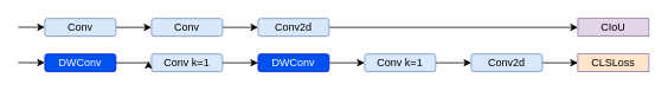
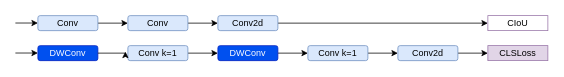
  <mxCell id="0" />
  <mxCell id="1" parent="0" />
  <mxCell id="2" style="edgeStyle=orthogonalEdgeStyle;rounded=0;orthogonalLoop=1;jettySize=auto;html=1;exitX=1;exitY=0.5;exitDx=0;exitDy=0;entryX=0;entryY=0.5;entryDx=0;entryDy=0;" edge="1" parent="1" source="3" target="5"><mxGeometry relative="1" as="geometry" /></mxCell>
  <mxCell id="3" value="Conv" style="rounded=1;whiteSpace=wrap;html=1;fillColor=#dae8fc;strokeColor=#6c8ebf;textShadow=0;" vertex="1" parent="1"><mxGeometry x="50" y="20" width="80" height="20" as="geometry" /></mxCell>
  <mxCell id="4" style="edgeStyle=orthogonalEdgeStyle;rounded=0;orthogonalLoop=1;jettySize=auto;html=1;exitX=1;exitY=0.5;exitDx=0;exitDy=0;entryX=0;entryY=0.5;entryDx=0;entryDy=0;" edge="1" parent="1" source="5" target="7"><mxGeometry relative="1" as="geometry" /></mxCell>
  <mxCell id="5" value="Conv" style="rounded=1;whiteSpace=wrap;html=1;fillColor=#dae8fc;strokeColor=#6c8ebf;textShadow=0;" vertex="1" parent="1"><mxGeometry x="170" y="20" width="80" height="20" as="geometry" /></mxCell>
  <mxCell id="6" style="edgeStyle=orthogonalEdgeStyle;rounded=0;orthogonalLoop=1;jettySize=auto;html=1;exitX=1;exitY=0.5;exitDx=0;exitDy=0;entryX=0;entryY=0.5;entryDx=0;entryDy=0;" edge="1" parent="1" source="7" target="17"><mxGeometry relative="1" as="geometry" /></mxCell>
  <mxCell id="7" value="Conv2d" style="rounded=1;whiteSpace=wrap;html=1;fillColor=#dae8fc;strokeColor=#6c8ebf;textShadow=0;" vertex="1" parent="1"><mxGeometry x="290" y="20" width="80" height="20" as="geometry" /></mxCell>
  <mxCell id="8" value="DWConv" style="rounded=1;whiteSpace=wrap;html=1;fillColor=#0050ef;strokeColor=#001DBC;textShadow=0;fontColor=#ffffff;" vertex="1" parent="1"><mxGeometry x="50" y="60" width="80" height="20" as="geometry" /></mxCell>
  <mxCell id="9" value="" style="edgeStyle=orthogonalEdgeStyle;rounded=0;orthogonalLoop=1;jettySize=auto;html=1;" edge="1" parent="1" source="10" target="14"><mxGeometry relative="1" as="geometry" /></mxCell>
  <mxCell id="10" value="DWConv" style="rounded=1;whiteSpace=wrap;html=1;fillColor=#0050ef;strokeColor=#001DBC;textShadow=0;fontColor=#ffffff;" vertex="1" parent="1"><mxGeometry x="290" y="60" width="80" height="20" as="geometry" /></mxCell>
  <mxCell id="11" value="" style="edgeStyle=orthogonalEdgeStyle;rounded=0;orthogonalLoop=1;jettySize=auto;html=1;" edge="1" parent="1" source="12" target="10"><mxGeometry relative="1" as="geometry" /></mxCell>
  <mxCell id="12" value="Conv k=1" style="rounded=1;whiteSpace=wrap;html=1;fillColor=#dae8fc;strokeColor=#6c8ebf;textShadow=0;" vertex="1" parent="1"><mxGeometry x="170" y="60" width="80" height="20" as="geometry" /></mxCell>
  <mxCell id="13" value="" style="edgeStyle=orthogonalEdgeStyle;rounded=0;orthogonalLoop=1;jettySize=auto;html=1;" edge="1" parent="1" source="14" target="16"><mxGeometry relative="1" as="geometry" /></mxCell>
  <mxCell id="14" value="Conv k=1" style="rounded=1;whiteSpace=wrap;html=1;fillColor=#dae8fc;strokeColor=#6c8ebf;textShadow=0;" vertex="1" parent="1"><mxGeometry x="410" y="60" width="80" height="20" as="geometry" /></mxCell>
  <mxCell id="15" value="" style="edgeStyle=orthogonalEdgeStyle;rounded=0;orthogonalLoop=1;jettySize=auto;html=1;" edge="1" parent="1" source="16" target="18"><mxGeometry relative="1" as="geometry" /></mxCell>
  <mxCell id="16" value="Conv2d" style="rounded=1;whiteSpace=wrap;html=1;fillColor=#dae8fc;strokeColor=#6c8ebf;textShadow=0;" vertex="1" parent="1"><mxGeometry x="530" y="60" width="80" height="20" as="geometry" /></mxCell>
- <mxCell id="17" value="CIoU" style="rounded=0;whiteSpace=wrap;html=1;fillColor=#e1d5e7;strokeColor=#9673a6;" vertex="1" parent="1"><mxGeometry x="650" y="20" width="80" height="20" as="geometry" /></mxCell>
- <mxCell id="18" value="CLSLoss" style="rounded=0;whiteSpace=wrap;html=1;fillColor=#ffe6cc;strokeColor=#9673a6;" vertex="1" parent="1"><mxGeometry x="650" y="60" width="80" height="20" as="geometry" /></mxCell>
+ <mxCell id="17" value="CIoU" style="rounded=0;whiteSpace=wrap;html=1;fillColor=#ffffff;strokeColor=#9673a6;" vertex="1" parent="1"><mxGeometry x="650" y="20" width="80" height="20" as="geometry" /></mxCell>
+ <mxCell id="18" value="CLSLoss" style="rounded=0;whiteSpace=wrap;html=1;fillColor=#e1d5e7;strokeColor=#9673a6;" vertex="1" parent="1"><mxGeometry x="650" y="60" width="80" height="20" as="geometry" /></mxCell>
  <mxCell id="19" style="edgeStyle=orthogonalEdgeStyle;rounded=0;orthogonalLoop=1;jettySize=auto;html=1;exitX=1;exitY=0.5;exitDx=0;exitDy=0;entryX=-0.041;entryY=0.4;entryDx=0;entryDy=0;entryPerimeter=0;" edge="1" parent="1" source="8" target="12"><mxGeometry relative="1" as="geometry" /></mxCell>
  <mxCell id="20" value="" style="endArrow=classic;html=1;rounded=0;" edge="1" parent="1"><mxGeometry width="50" height="50" relative="1" as="geometry"><mxPoint x="20" y="69.87" as="sourcePoint" /><mxPoint x="50" y="69.87" as="targetPoint" /></mxGeometry></mxCell>
  <mxCell id="21" value="" style="endArrow=classic;html=1;rounded=0;" edge="1" parent="1"><mxGeometry width="50" height="50" relative="1" as="geometry"><mxPoint x="20" y="29.87" as="sourcePoint" /><mxPoint x="50" y="29.87" as="targetPoint" /></mxGeometry></mxCell>
